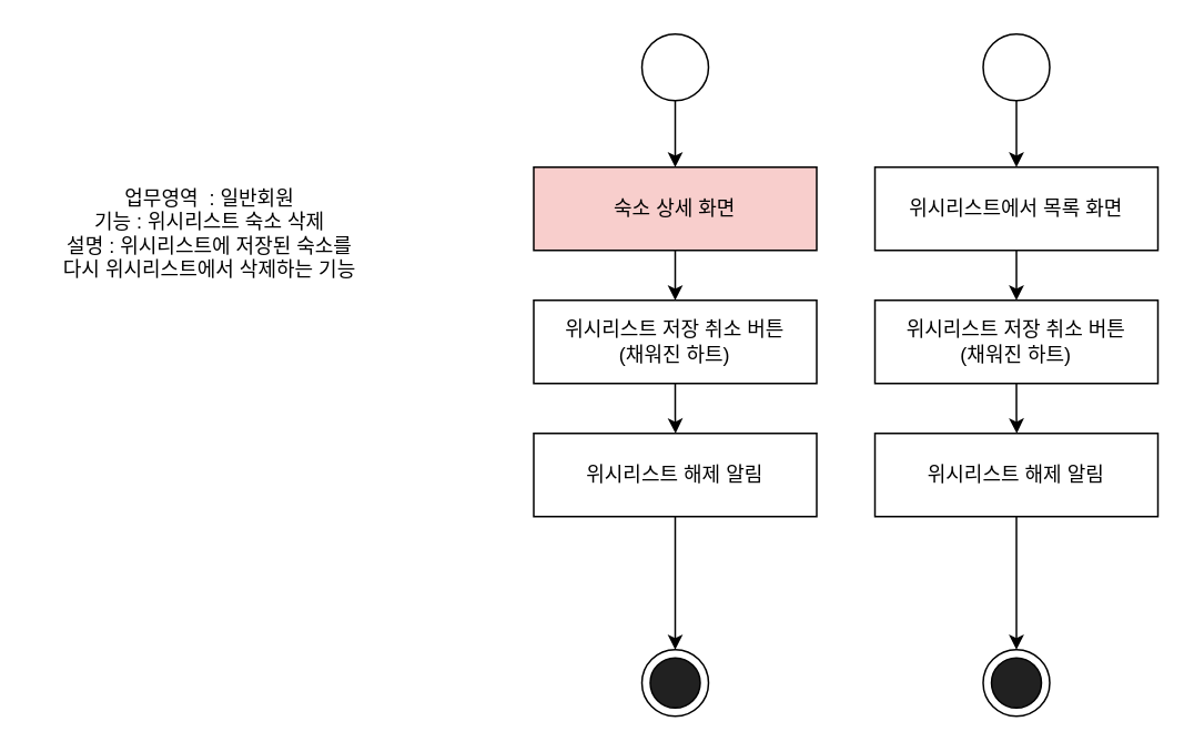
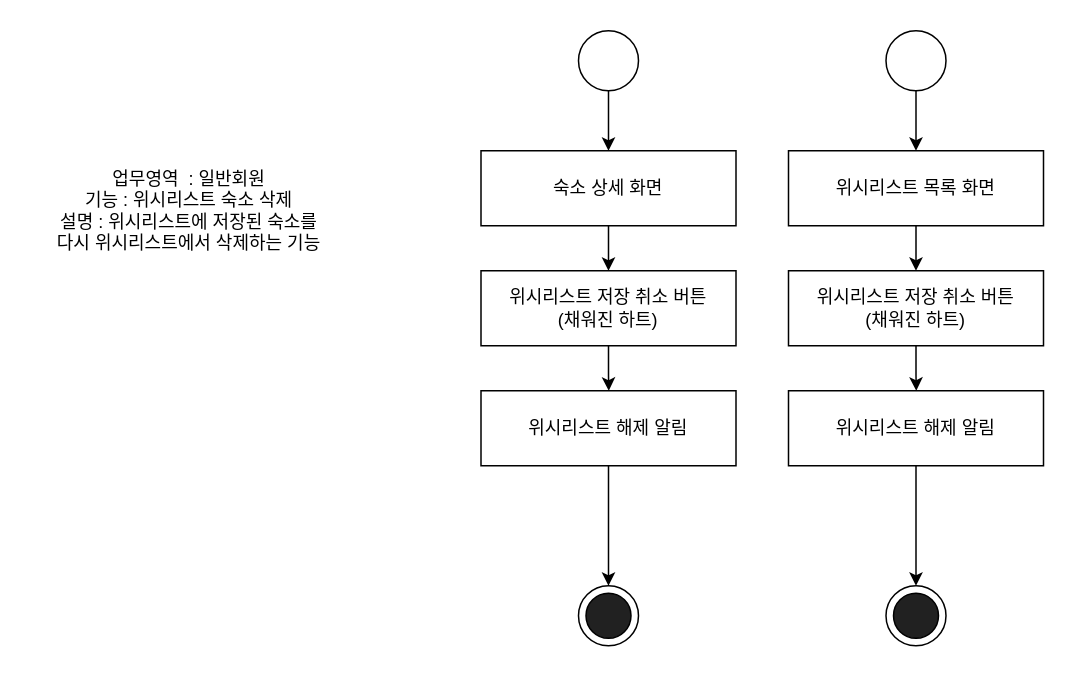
  <mxCell id="0" />
  <mxCell id="1" parent="0" />
  <mxCell id="2" value="" style="edgeStyle=orthogonalEdgeStyle;rounded=0;orthogonalLoop=1;jettySize=auto;html=1;" parent="1" source="3" edge="1"><mxGeometry relative="1" as="geometry"><mxPoint x="405" y="100" as="targetPoint" /></mxGeometry></mxCell>
  <mxCell id="3" value="" style="ellipse;whiteSpace=wrap;html=1;aspect=fixed;" parent="1" vertex="1"><mxGeometry x="385" y="20" width="40" height="40" as="geometry" /></mxCell>
  <mxCell id="4" value="" style="edgeStyle=orthogonalEdgeStyle;rounded=0;orthogonalLoop=1;jettySize=auto;html=1;" parent="1" source="5" target="7" edge="1"><mxGeometry relative="1" as="geometry" /></mxCell>
- <mxCell id="5" value="숙소 상세 화면" style="rounded=0;whiteSpace=wrap;html=1;fillColor=#f8cecc;" parent="1" vertex="1"><mxGeometry x="320" y="100" width="170" height="50" as="geometry" /></mxCell>
+ <mxCell id="5" value="숙소 상세 화면" style="rounded=0;whiteSpace=wrap;html=1;" parent="1" vertex="1"><mxGeometry x="320" y="100" width="170" height="50" as="geometry" /></mxCell>
  <mxCell id="6" value="" style="edgeStyle=orthogonalEdgeStyle;rounded=0;orthogonalLoop=1;jettySize=auto;html=1;" parent="1" source="7" edge="1"><mxGeometry relative="1" as="geometry"><mxPoint x="405.207" y="260" as="targetPoint" /></mxGeometry></mxCell>
  <mxCell id="7" value="위시리스트 저장 취소 버튼&lt;br&gt;(채워진 하트)" style="rounded=0;whiteSpace=wrap;html=1;" parent="1" vertex="1"><mxGeometry x="320" y="180" width="170" height="50" as="geometry" /></mxCell>
  <mxCell id="8" value="&lt;span style=&quot;white-space: normal&quot;&gt;위시리스트 해제 알림&lt;/span&gt;" style="rounded=0;whiteSpace=wrap;html=1;" parent="1" vertex="1"><mxGeometry x="320" y="260" width="170" height="50" as="geometry" /></mxCell>
  <mxCell id="9" value="&lt;div&gt;업무영역&amp;nbsp; : 일반회원&lt;/div&gt;&lt;div&gt;기능 : 위시리스트 숙소 삭제&lt;/div&gt;&lt;div&gt;설명 : 위시리스트에 저장된 숙소를&lt;/div&gt;&lt;div&gt;다시 위시리스트에서 삭제하는 기능&lt;/div&gt;" style="text;html=1;align=center;verticalAlign=middle;resizable=0;points=[];;autosize=1;" parent="1" vertex="1"><mxGeometry x="20" y="110" width="210" height="60" as="geometry" /></mxCell>
  <mxCell id="10" value="" style="group" parent="1" vertex="1" connectable="0"><mxGeometry x="385" y="390" width="40" height="40" as="geometry" /></mxCell>
  <mxCell id="11" value="" style="ellipse;whiteSpace=wrap;html=1;aspect=fixed;" parent="10" vertex="1"><mxGeometry width="40" height="40" as="geometry" /></mxCell>
  <mxCell id="12" value="" style="ellipse;whiteSpace=wrap;html=1;aspect=fixed;fillColor=#212121;" parent="10" vertex="1"><mxGeometry x="5" y="5" width="30" height="30" as="geometry" /></mxCell>
  <mxCell id="13" value="" style="edgeStyle=orthogonalEdgeStyle;rounded=0;orthogonalLoop=1;jettySize=auto;html=1;" parent="1" edge="1"><mxGeometry relative="1" as="geometry"><mxPoint x="405" y="390" as="targetPoint" /><mxPoint x="405" y="310" as="sourcePoint" /></mxGeometry></mxCell>
  <mxCell id="14" value="" style="edgeStyle=orthogonalEdgeStyle;rounded=0;orthogonalLoop=1;jettySize=auto;html=1;" edge="1" parent="1" source="15"><mxGeometry relative="1" as="geometry"><mxPoint x="610" y="100" as="targetPoint" /></mxGeometry></mxCell>
  <mxCell id="15" value="" style="ellipse;whiteSpace=wrap;html=1;aspect=fixed;" vertex="1" parent="1"><mxGeometry x="590" y="20" width="40" height="40" as="geometry" /></mxCell>
  <mxCell id="16" value="" style="edgeStyle=orthogonalEdgeStyle;rounded=0;orthogonalLoop=1;jettySize=auto;html=1;" edge="1" parent="1" source="17" target="19"><mxGeometry relative="1" as="geometry" /></mxCell>
- <mxCell id="17" value="위시리스트에서 목록 화면" style="rounded=0;whiteSpace=wrap;html=1;" vertex="1" parent="1"><mxGeometry x="525" y="100" width="170" height="50" as="geometry" /></mxCell>
+ <mxCell id="17" value="위시리스트 목록 화면" style="rounded=0;whiteSpace=wrap;html=1;" vertex="1" parent="1"><mxGeometry x="525" y="100" width="170" height="50" as="geometry" /></mxCell>
  <mxCell id="18" value="" style="edgeStyle=orthogonalEdgeStyle;rounded=0;orthogonalLoop=1;jettySize=auto;html=1;" edge="1" parent="1" source="19"><mxGeometry relative="1" as="geometry"><mxPoint x="610.207" y="260" as="targetPoint" /></mxGeometry></mxCell>
  <mxCell id="19" value="위시리스트 저장 취소 버튼&lt;br&gt;(채워진 하트)" style="rounded=0;whiteSpace=wrap;html=1;" vertex="1" parent="1"><mxGeometry x="525" y="180" width="170" height="50" as="geometry" /></mxCell>
  <mxCell id="20" value="&lt;span style=&quot;white-space: normal&quot;&gt;위시리스트 해제 알림&lt;/span&gt;" style="rounded=0;whiteSpace=wrap;html=1;" vertex="1" parent="1"><mxGeometry x="525" y="260" width="170" height="50" as="geometry" /></mxCell>
  <mxCell id="21" value="" style="group" vertex="1" connectable="0" parent="1"><mxGeometry x="590" y="390" width="40" height="40" as="geometry" /></mxCell>
  <mxCell id="22" value="" style="ellipse;whiteSpace=wrap;html=1;aspect=fixed;" vertex="1" parent="21"><mxGeometry width="40" height="40" as="geometry" /></mxCell>
  <mxCell id="23" value="" style="ellipse;whiteSpace=wrap;html=1;aspect=fixed;fillColor=#212121;" vertex="1" parent="21"><mxGeometry x="5" y="5" width="30" height="30" as="geometry" /></mxCell>
  <mxCell id="24" value="" style="edgeStyle=orthogonalEdgeStyle;rounded=0;orthogonalLoop=1;jettySize=auto;html=1;" edge="1" parent="1"><mxGeometry relative="1" as="geometry"><mxPoint x="610" y="390" as="targetPoint" /><mxPoint x="610" y="310" as="sourcePoint" /></mxGeometry></mxCell>
